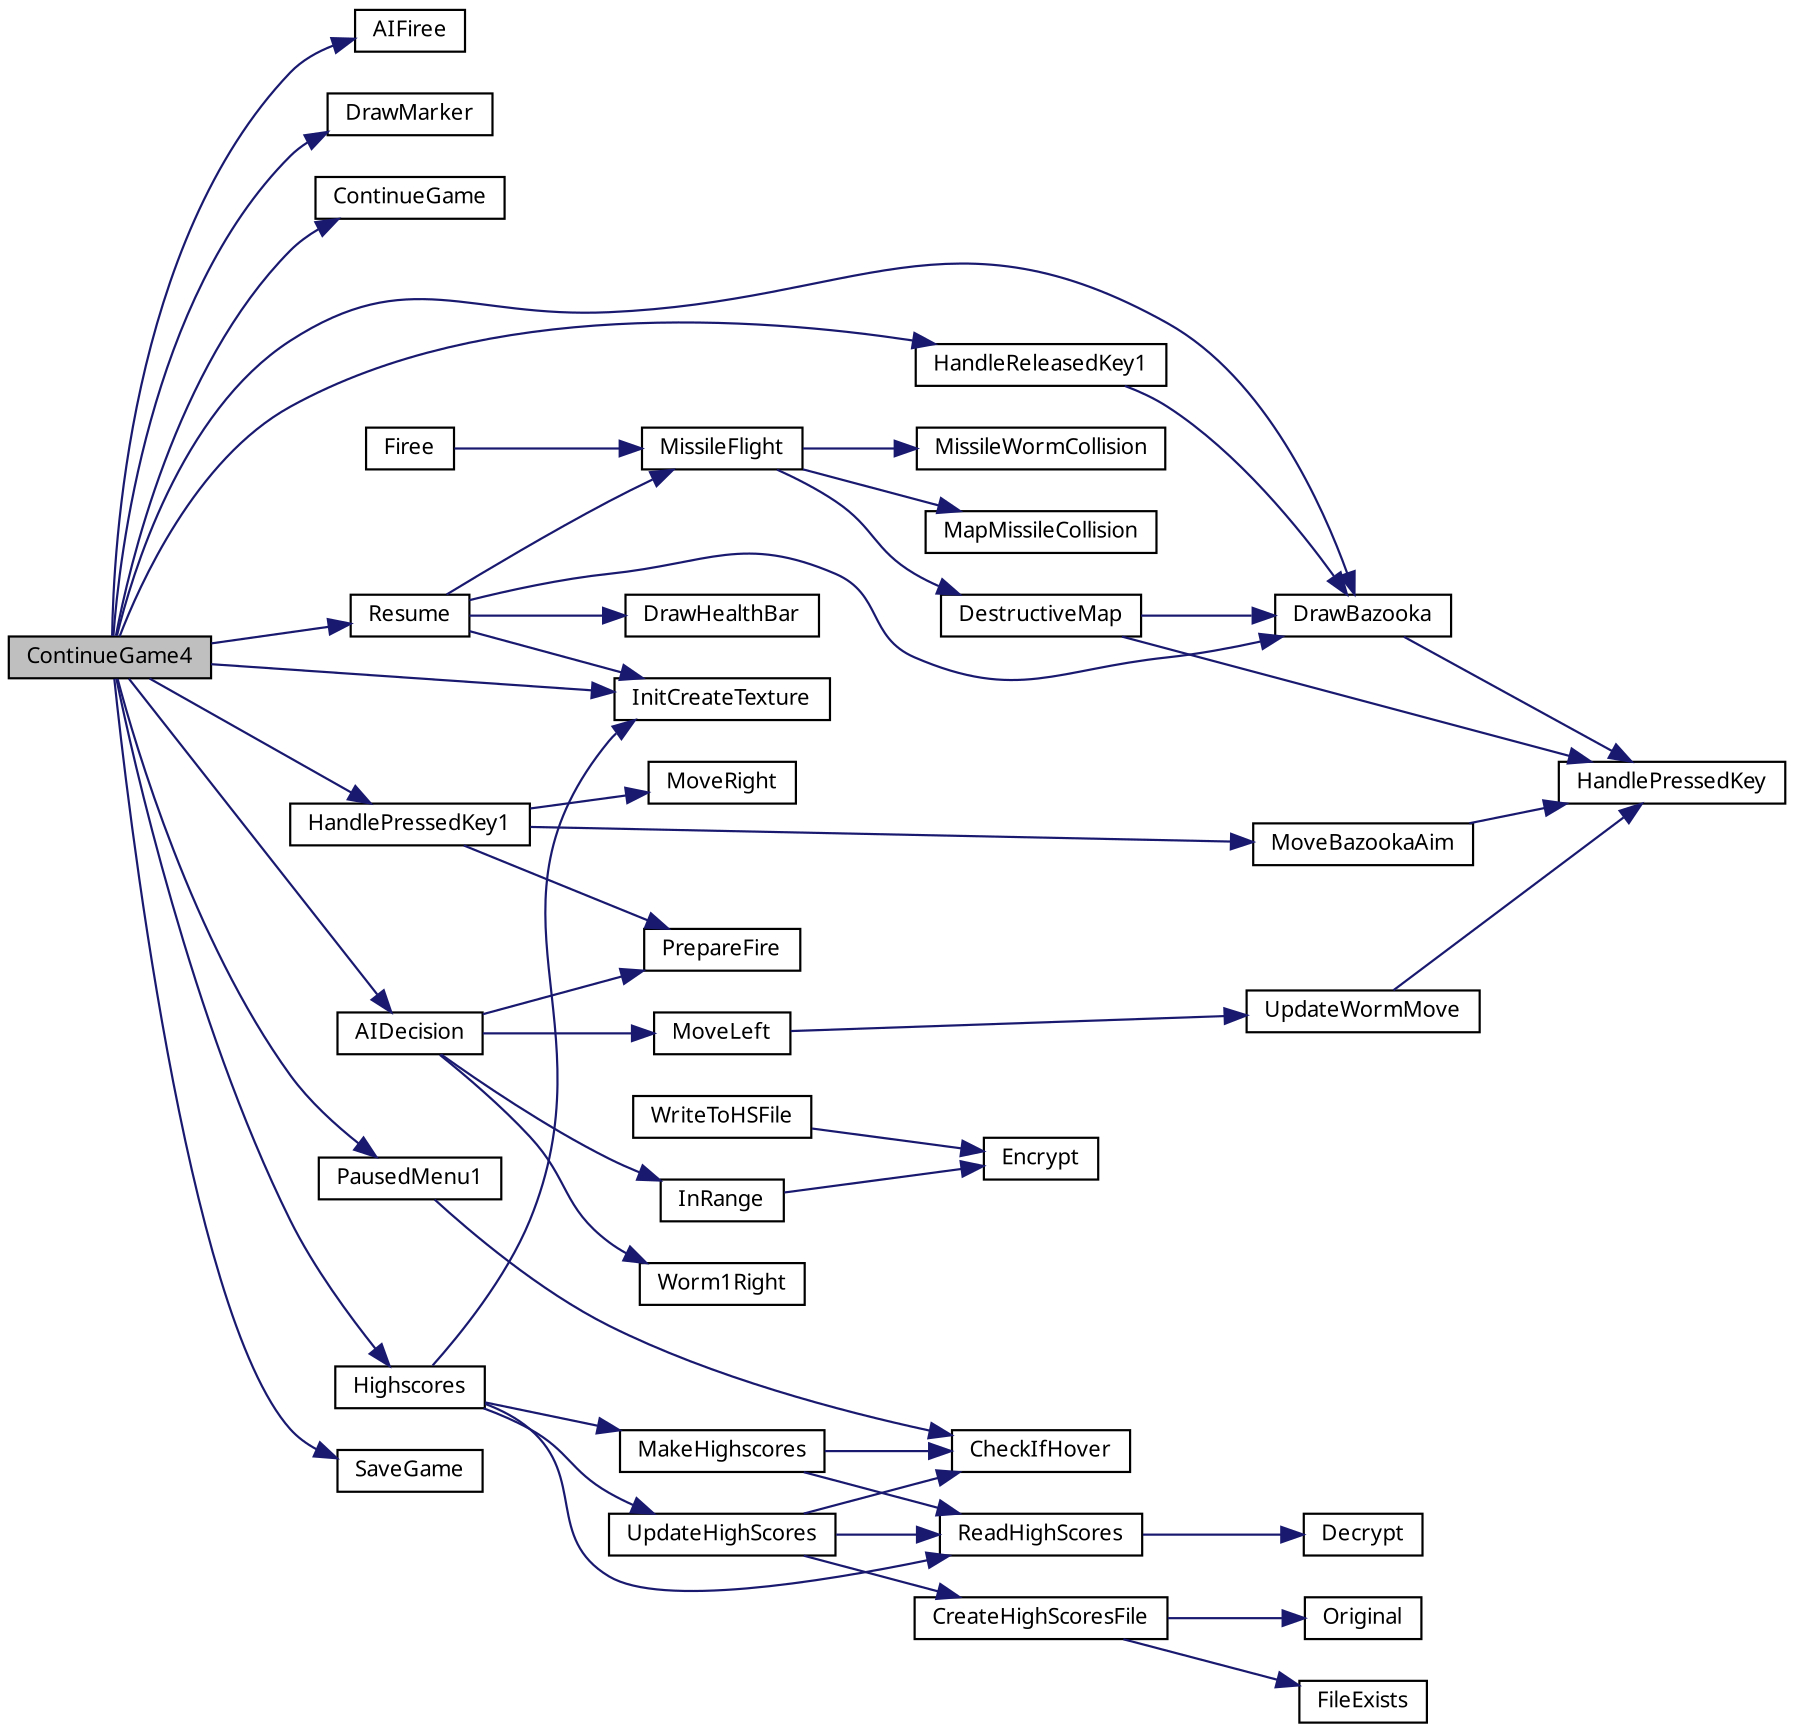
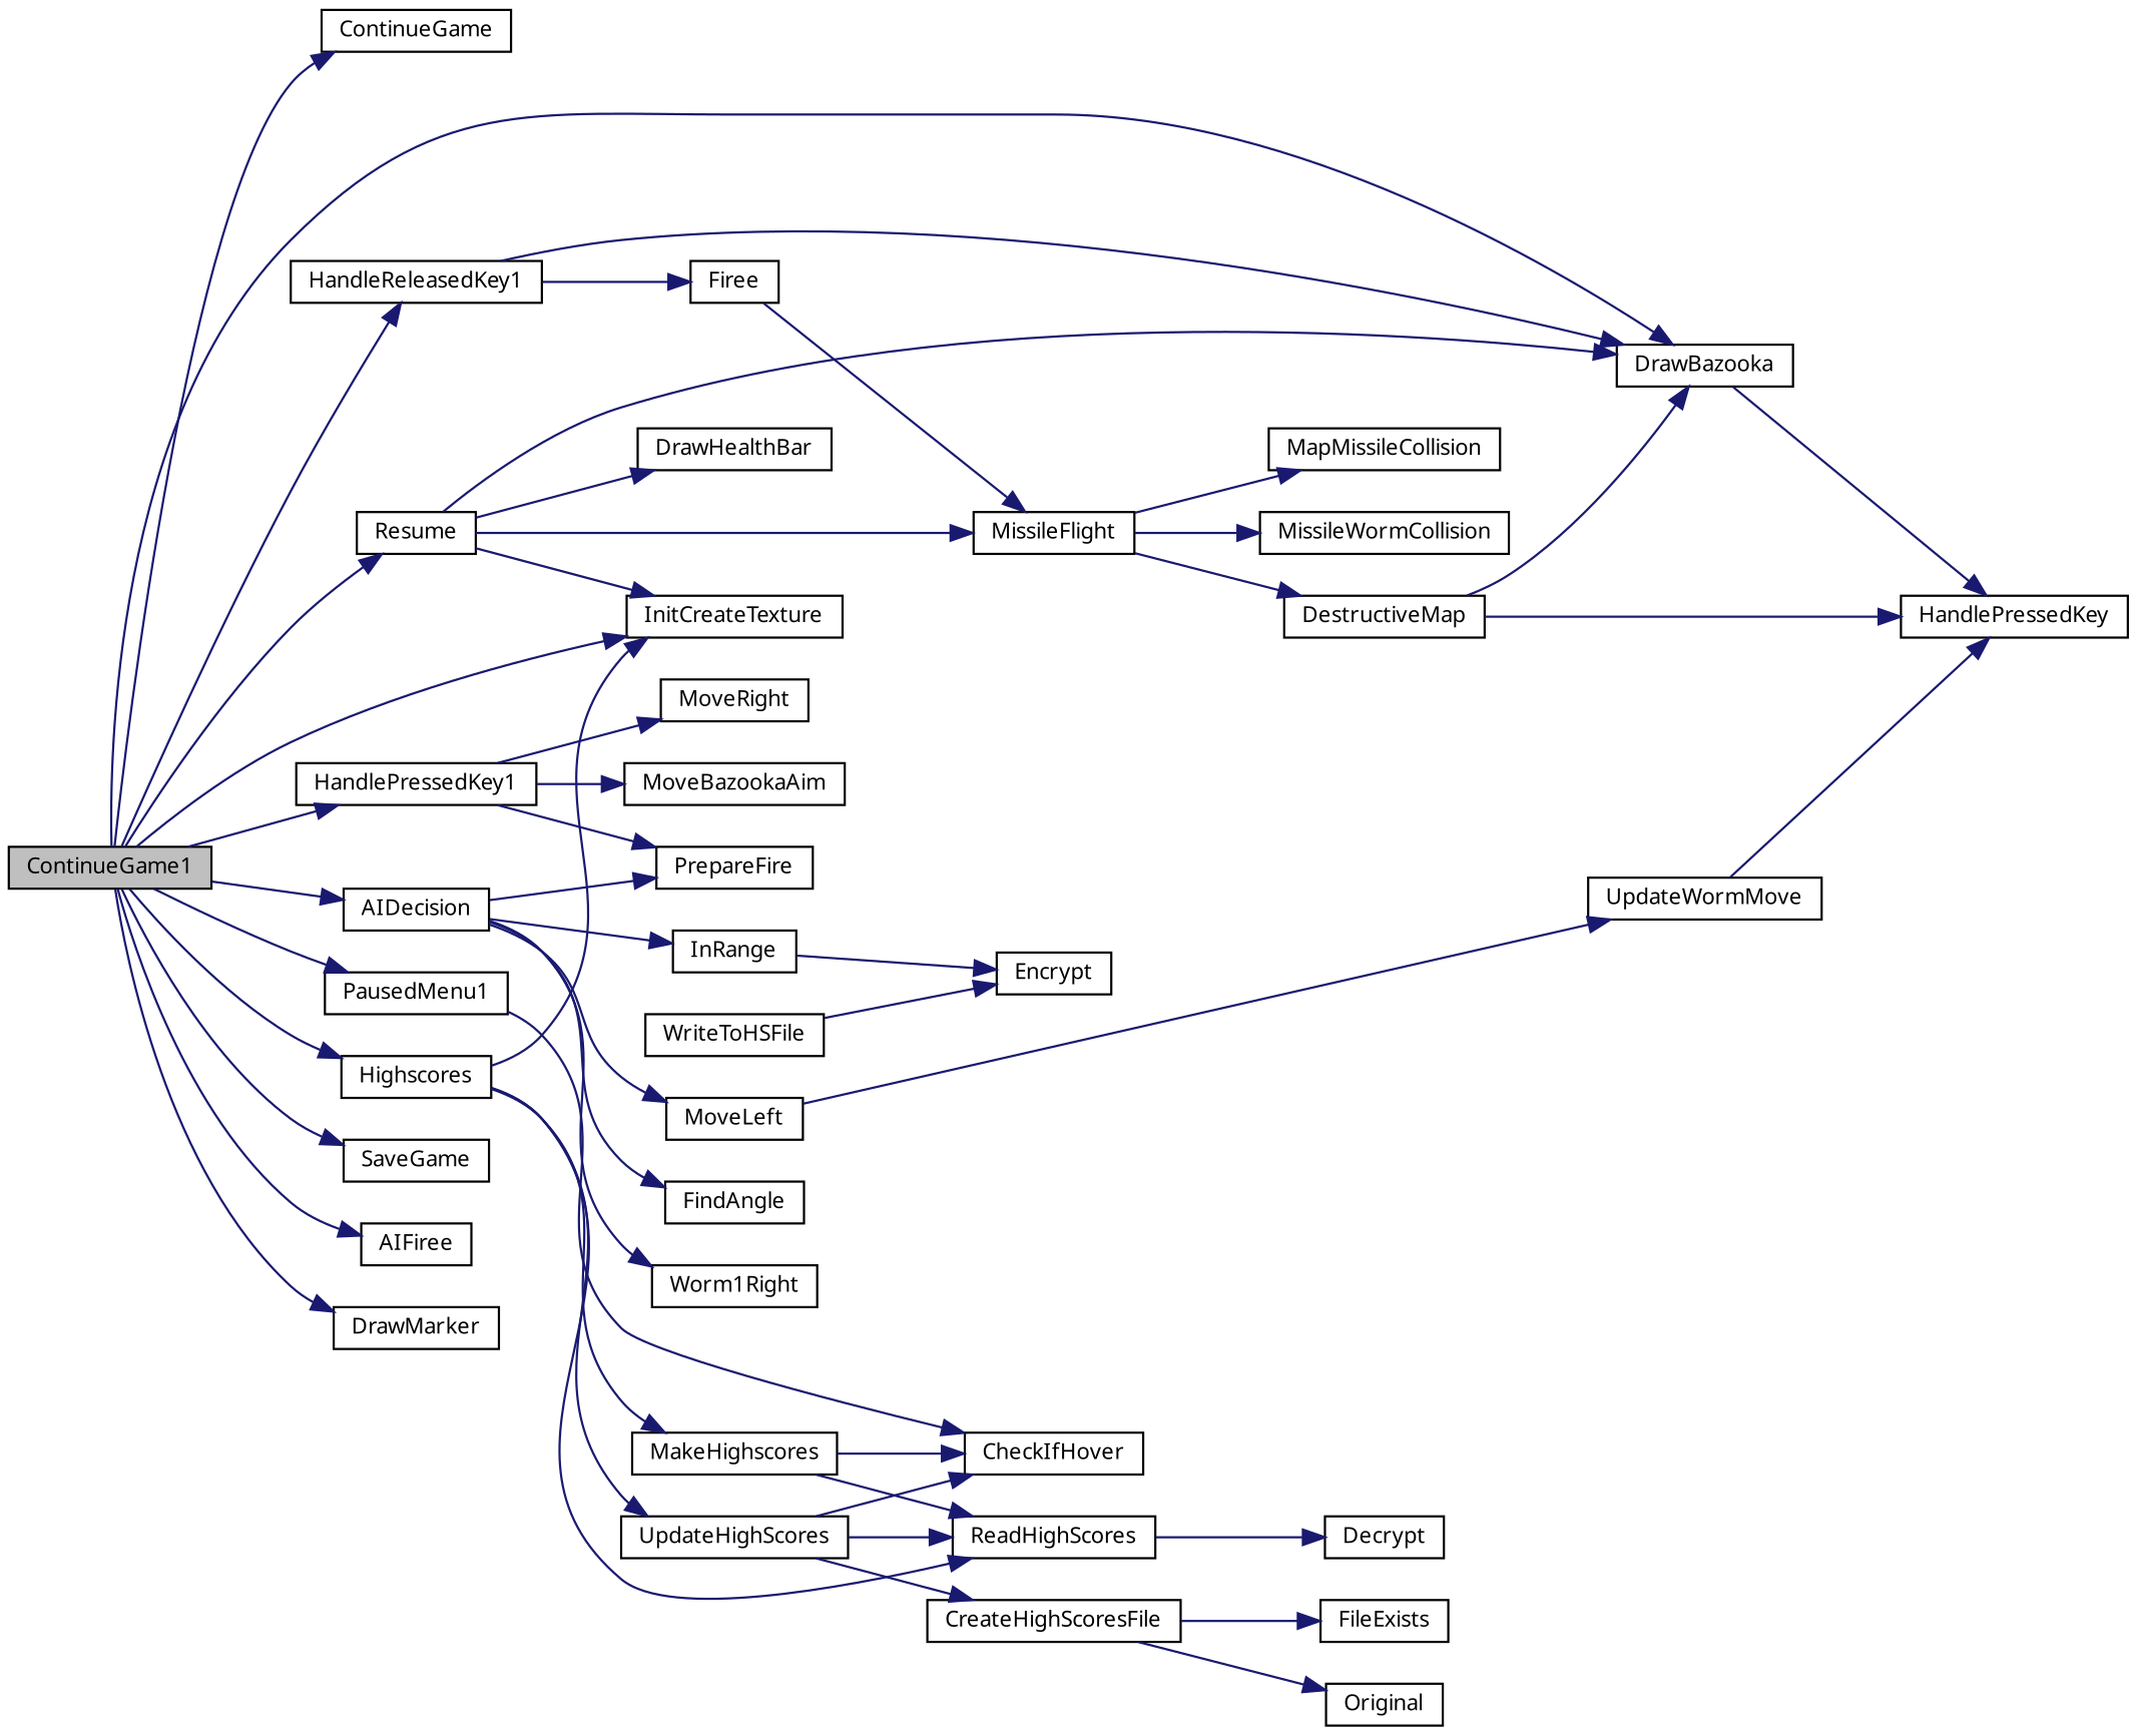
  digraph {
    fontname="Noto Sans"
    rankdir=LR
    node [color=black fillcolor=white fontname="Noto Sans" fontsize=10 shape=record style=filled]
    edge [color=midnightblue fontname="Noto Sans" fontsize=10 labelfontname=Helvetica labelfontsize=10 style=solid]
-   n1 [fillcolor=grey75 fontcolor=black height=0.2 label=ContinueGame4 width=0.4]
+   n1 [fillcolor=grey75 fontcolor=black height=0.2 label=ContinueGame1 width=0.4]
    n2 [height=0.2 label=ContinueGame width=0.4]
    n3 [height=0.2 label=InitCreateTexture width=0.4]
    n4 [height=0.2 label=DrawBazooka width=0.4]
    n5 [height=0.2 label=HandlePressedKey1 width=0.4]
    n6 [height=0.2 label=HandleReleasedKey1 width=0.4]
    n7 [height=0.2 label=PausedMenu1 width=0.4]
    n8 [height=0.2 label=Resume width=0.4]
    n9 [height=0.2 label=SaveGame width=0.4]
    n10 [height=0.2 label=AIDecision width=0.4]
    n11 [height=0.2 label=AIFiree width=0.4]
    n12 [height=0.2 label=DrawMarker width=0.4]
    n13 [height=0.2 label=Highscores width=0.4]
    n14 [height=0.2 label=HandlePressedKey width=0.4]
    n15 [height=0.2 label=DrawHealthBar width=0.4]
    n16 [height=0.2 label=MoveRight width=0.4]
    n17 [height=0.2 label=MoveBazookaAim width=0.4]
    n18 [height=0.2 label=PrepareFire width=0.4]
    n19 [height=0.2 label=Firee width=0.4]
    n20 [height=0.2 label=CheckIfHover width=0.4]
    n21 [height=0.2 label=MissileFlight width=0.4]
    n22 [height=0.2 label=MoveLeft width=0.4]
    n23 [height=0.2 label=InRange width=0.4]
    n24 [height=0.2 label=Worm1Right width=0.4]
+   n25 [height=0.2 label=FindAngle width=0.4]
    n26 [height=0.2 label=UpdateHighScores width=0.4]
    n27 [height=0.2 label=ReadHighScores width=0.4]
    n28 [height=0.2 label=MakeHighscores width=0.4]
    n29 [height=0.2 label=UpdateWormMove width=0.4]
    n30 [height=0.2 label=MissileWormCollision width=0.4]
    n31 [height=0.2 label=DestructiveMap width=0.4]
    n32 [height=0.2 label=MapMissileCollision width=0.4]
    n33 [height=0.2 label=Encrypt width=0.4]
    n34 [height=0.2 label=CreateHighScoresFile width=0.4]
    n35 [height=0.2 label=Decrypt width=0.4]
    n36 [height=0.2 label=FileExists width=0.4]
    n37 [height=0.2 label=Original width=0.4]
    n38 [height=0.2 label=WriteToHSFile width=0.4]
    n1 -> n2
    n1 -> n3
    n1 -> n4
    n1 -> n5
    n1 -> n6
    n1 -> n7
    n1 -> n8
    n1 -> n9
    n1 -> n10
    n1 -> n11
    n1 -> n12
    n1 -> n13
    n4 -> n14
    n5 -> n16
    n5 -> n17
    n5 -> n18
    n6 -> n4
+   n6 -> n19
    n7 -> n20
    n8 -> n3
    n8 -> n4
    n8 -> n15
    n8 -> n21
    n10 -> n18
    n10 -> n22
    n10 -> n23
    n10 -> n24
+   n10 -> n25
    n13 -> n3
    n13 -> n26
    n13 -> n27
    n13 -> n28
-   n17 -> n14
    n19 -> n21
    n21 -> n30
    n21 -> n31
    n21 -> n32
    n22 -> n29
    n23 -> n33
    n26 -> n20
    n26 -> n27
    n26 -> n34
    n27 -> n35
    n28 -> n20
    n28 -> n27
    n29 -> n14
    n31 -> n4
    n31 -> n14
    n34 -> n36
    n34 -> n37
    n38 -> n33
  }
